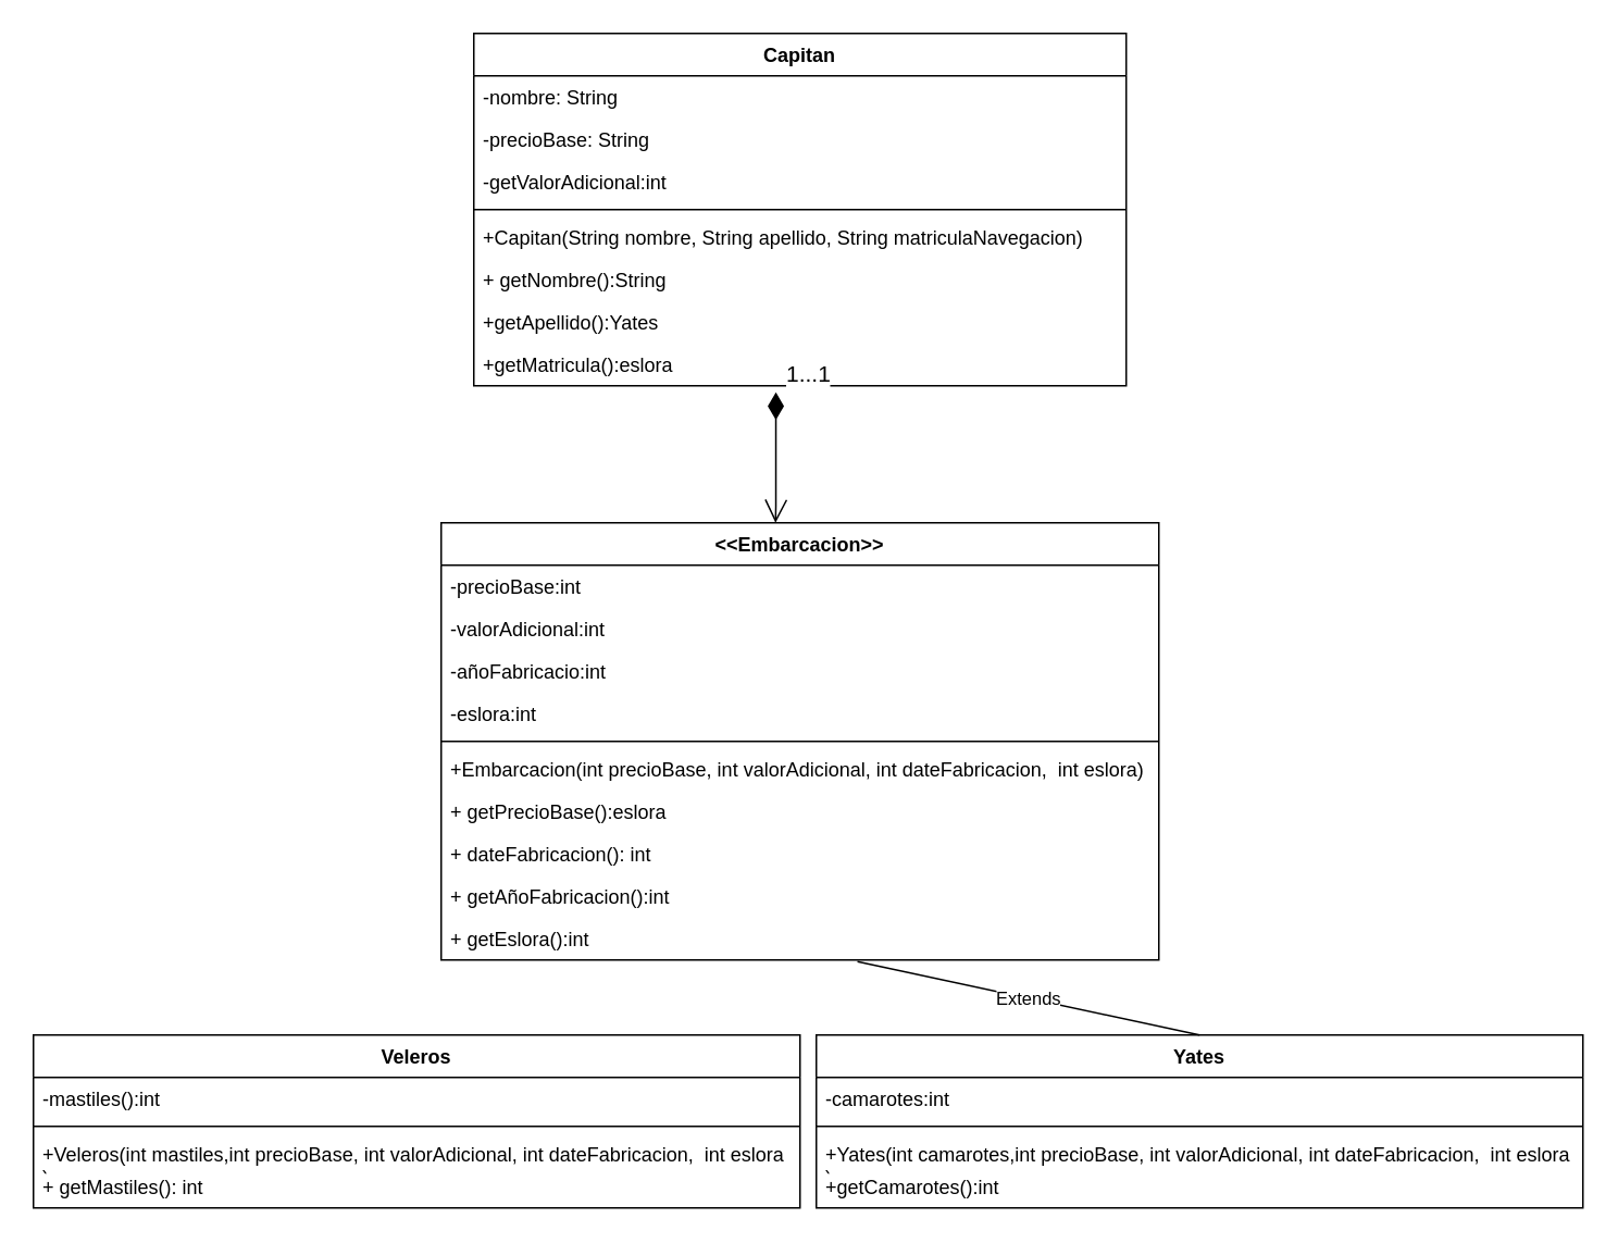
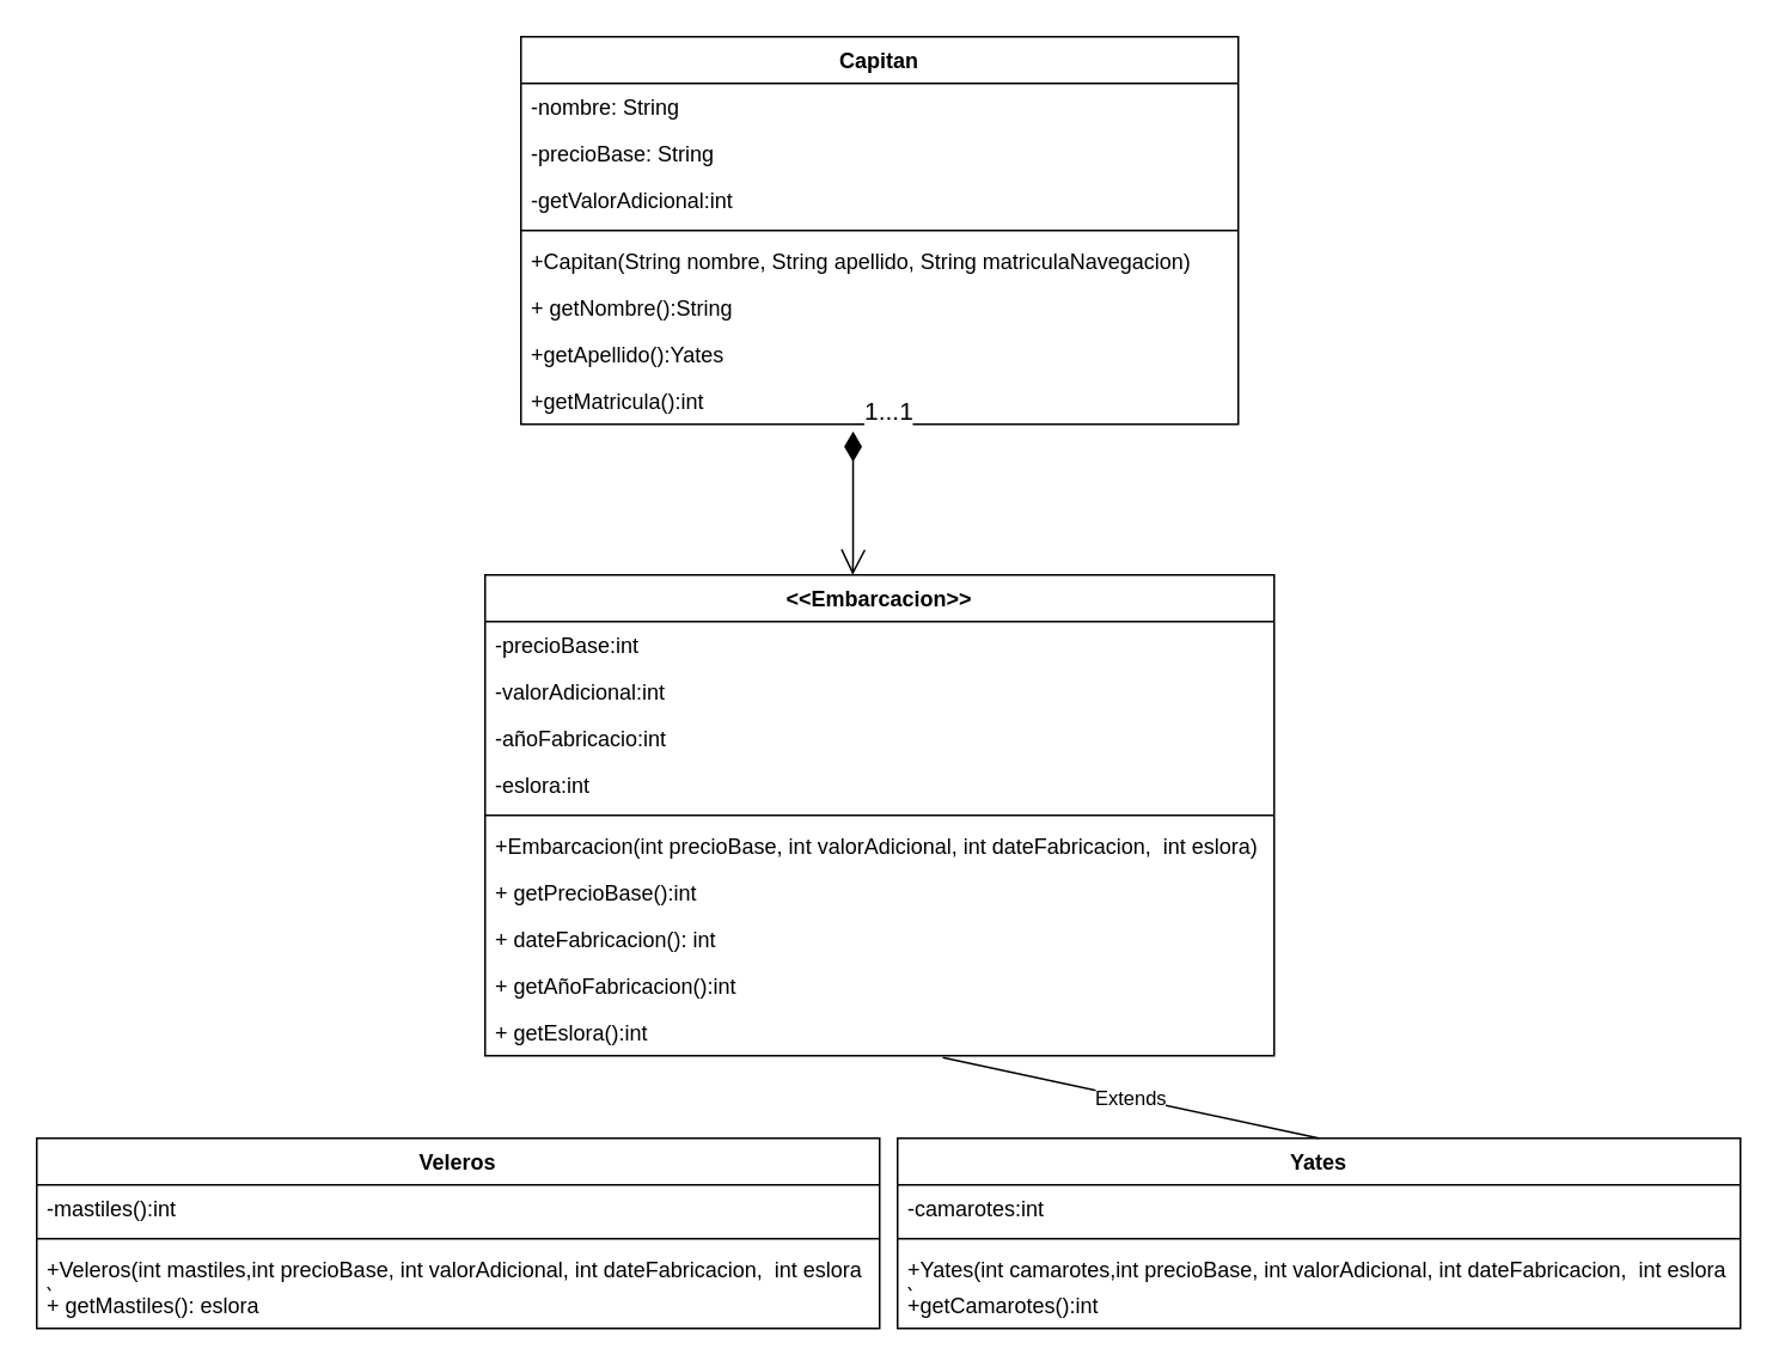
  <mxCell id="0" />
  <mxCell id="1" parent="0" />
  <mxCell id="2" value="&lt;&lt;Embarcacion&gt;&gt;" style="swimlane;fontStyle=1;align=center;verticalAlign=top;childLayout=stackLayout;horizontal=1;startSize=26;horizontalStack=0;resizeParent=1;resizeParentMax=0;resizeLast=0;collapsible=1;marginBottom=0;" vertex="1" parent="1"><mxGeometry x="270" y="320" width="440" height="268" as="geometry" /></mxCell>
  <mxCell id="3" value="-precioBase:int" style="text;strokeColor=none;fillColor=none;align=left;verticalAlign=top;spacingLeft=4;spacingRight=4;overflow=hidden;rotatable=0;points=[[0,0.5],[1,0.5]];portConstraint=eastwest;" vertex="1" parent="2"><mxGeometry y="26" width="440" height="26" as="geometry" /></mxCell>
  <mxCell id="4" value="-valorAdicional:int" style="text;strokeColor=none;fillColor=none;align=left;verticalAlign=top;spacingLeft=4;spacingRight=4;overflow=hidden;rotatable=0;points=[[0,0.5],[1,0.5]];portConstraint=eastwest;" vertex="1" parent="2"><mxGeometry y="52" width="440" height="26" as="geometry" /></mxCell>
  <mxCell id="5" value="-añoFabricacio:int" style="text;strokeColor=none;fillColor=none;align=left;verticalAlign=top;spacingLeft=4;spacingRight=4;overflow=hidden;rotatable=0;points=[[0,0.5],[1,0.5]];portConstraint=eastwest;" vertex="1" parent="2"><mxGeometry y="78" width="440" height="26" as="geometry" /></mxCell>
  <mxCell id="6" value="-eslora:int" style="text;strokeColor=none;fillColor=none;align=left;verticalAlign=top;spacingLeft=4;spacingRight=4;overflow=hidden;rotatable=0;points=[[0,0.5],[1,0.5]];portConstraint=eastwest;" vertex="1" parent="2"><mxGeometry y="104" width="440" height="26" as="geometry" /></mxCell>
  <mxCell id="7" value="" style="line;strokeWidth=1;fillColor=none;align=left;verticalAlign=middle;spacingTop=-1;spacingLeft=3;spacingRight=3;rotatable=0;labelPosition=right;points=[];portConstraint=eastwest;strokeColor=inherit;" vertex="1" parent="2"><mxGeometry y="130" width="440" height="8" as="geometry" /></mxCell>
  <mxCell id="8" value="+Embarcacion(int precioBase, int valorAdicional, int dateFabricacion,  int eslora)" style="text;strokeColor=none;fillColor=none;align=left;verticalAlign=top;spacingLeft=4;spacingRight=4;overflow=hidden;rotatable=0;points=[[0,0.5],[1,0.5]];portConstraint=eastwest;" vertex="1" parent="2"><mxGeometry y="138" width="440" height="26" as="geometry" /></mxCell>
- <mxCell id="9" value="+ getPrecioBase():eslora" style="text;strokeColor=none;fillColor=none;align=left;verticalAlign=top;spacingLeft=4;spacingRight=4;overflow=hidden;rotatable=0;points=[[0,0.5],[1,0.5]];portConstraint=eastwest;" vertex="1" parent="2"><mxGeometry y="164" width="440" height="26" as="geometry" /></mxCell>
+ <mxCell id="9" value="+ getPrecioBase():int" style="text;strokeColor=none;fillColor=none;align=left;verticalAlign=top;spacingLeft=4;spacingRight=4;overflow=hidden;rotatable=0;points=[[0,0.5],[1,0.5]];portConstraint=eastwest;" vertex="1" parent="2"><mxGeometry y="164" width="440" height="26" as="geometry" /></mxCell>
  <mxCell id="10" value="+ dateFabricacion(): int" style="text;strokeColor=none;fillColor=none;align=left;verticalAlign=top;spacingLeft=4;spacingRight=4;overflow=hidden;rotatable=0;points=[[0,0.5],[1,0.5]];portConstraint=eastwest;" vertex="1" parent="2"><mxGeometry y="190" width="440" height="26" as="geometry" /></mxCell>
  <mxCell id="11" value="+ getAñoFabricacion():int" style="text;strokeColor=none;fillColor=none;align=left;verticalAlign=top;spacingLeft=4;spacingRight=4;overflow=hidden;rotatable=0;points=[[0,0.5],[1,0.5]];portConstraint=eastwest;" vertex="1" parent="2"><mxGeometry y="216" width="440" height="26" as="geometry" /></mxCell>
  <mxCell id="12" value="+ getEslora():int" style="text;strokeColor=none;fillColor=none;align=left;verticalAlign=top;spacingLeft=4;spacingRight=4;overflow=hidden;rotatable=0;points=[[0,0.5],[1,0.5]];portConstraint=eastwest;" vertex="1" parent="2"><mxGeometry y="242" width="440" height="26" as="geometry" /></mxCell>
  <mxCell id="13" value="Capitan" style="swimlane;fontStyle=1;align=center;verticalAlign=top;childLayout=stackLayout;horizontal=1;startSize=26;horizontalStack=0;resizeParent=1;resizeParentMax=0;resizeLast=0;collapsible=1;marginBottom=0;" vertex="1" parent="1"><mxGeometry x="290" width="400" height="216" as="geometry" y="20" /></mxCell>
  <mxCell id="14" value="-nombre: String" style="text;strokeColor=none;fillColor=none;align=left;verticalAlign=top;spacingLeft=4;spacingRight=4;overflow=hidden;rotatable=0;points=[[0,0.5],[1,0.5]];portConstraint=eastwest;" vertex="1" parent="13"><mxGeometry y="26" width="400" height="26" as="geometry" /></mxCell>
  <mxCell id="15" value="-precioBase: String" style="text;strokeColor=none;fillColor=none;align=left;verticalAlign=top;spacingLeft=4;spacingRight=4;overflow=hidden;rotatable=0;points=[[0,0.5],[1,0.5]];portConstraint=eastwest;" vertex="1" parent="13"><mxGeometry y="52" width="400" height="26" as="geometry" /></mxCell>
  <mxCell id="16" value="-getValorAdicional:int" style="text;strokeColor=none;fillColor=none;align=left;verticalAlign=top;spacingLeft=4;spacingRight=4;overflow=hidden;rotatable=0;points=[[0,0.5],[1,0.5]];portConstraint=eastwest;" vertex="1" parent="13"><mxGeometry y="78" width="400" height="26" as="geometry" /></mxCell>
  <mxCell id="17" value="" style="line;strokeWidth=1;fillColor=none;align=left;verticalAlign=middle;spacingTop=-1;spacingLeft=3;spacingRight=3;rotatable=0;labelPosition=right;points=[];portConstraint=eastwest;strokeColor=inherit;" vertex="1" parent="13"><mxGeometry y="104" width="400" height="8" as="geometry" /></mxCell>
  <mxCell id="18" value="+Capitan(String nombre, String apellido, String matriculaNavegacion)" style="text;strokeColor=none;fillColor=none;align=left;verticalAlign=top;spacingLeft=4;spacingRight=4;overflow=hidden;rotatable=0;points=[[0,0.5],[1,0.5]];portConstraint=eastwest;" vertex="1" parent="13"><mxGeometry y="112" width="400" height="26" as="geometry" /></mxCell>
  <mxCell id="19" value="+ getNombre():String" style="text;strokeColor=none;fillColor=none;align=left;verticalAlign=top;spacingLeft=4;spacingRight=4;overflow=hidden;rotatable=0;points=[[0,0.5],[1,0.5]];portConstraint=eastwest;" vertex="1" parent="13"><mxGeometry y="138" width="400" height="26" as="geometry" /></mxCell>
  <mxCell id="20" value="+getApellido():Yates" style="text;strokeColor=none;fillColor=none;align=left;verticalAlign=top;spacingLeft=4;spacingRight=4;overflow=hidden;rotatable=0;points=[[0,0.5],[1,0.5]];portConstraint=eastwest;" vertex="1" parent="13"><mxGeometry y="164" width="400" height="26" as="geometry" /></mxCell>
- <mxCell id="21" value="+getMatricula():eslora" style="text;strokeColor=none;fillColor=none;align=left;verticalAlign=top;spacingLeft=4;spacingRight=4;overflow=hidden;rotatable=0;points=[[0,0.5],[1,0.5]];portConstraint=eastwest;" vertex="1" parent="13"><mxGeometry y="190" width="400" height="26" as="geometry" /></mxCell>
+ <mxCell id="21" value="+getMatricula():int" style="text;strokeColor=none;fillColor=none;align=left;verticalAlign=top;spacingLeft=4;spacingRight=4;overflow=hidden;rotatable=0;points=[[0,0.5],[1,0.5]];portConstraint=eastwest;" vertex="1" parent="13"><mxGeometry y="190" width="400" height="26" as="geometry" /></mxCell>
  <mxCell id="22" value="Veleros" style="swimlane;fontStyle=1;align=center;verticalAlign=top;childLayout=stackLayout;horizontal=1;startSize=26;horizontalStack=0;resizeParent=1;resizeParentMax=0;resizeLast=0;collapsible=1;marginBottom=0;" vertex="1" parent="1"><mxGeometry y="634" width="470" height="106" as="geometry" x="20" /></mxCell>
  <mxCell id="23" value="-mastiles():int" style="text;strokeColor=none;fillColor=none;align=left;verticalAlign=top;spacingLeft=4;spacingRight=4;overflow=hidden;rotatable=0;points=[[0,0.5],[1,0.5]];portConstraint=eastwest;" vertex="1" parent="22"><mxGeometry y="26" width="470" height="26" as="geometry" /></mxCell>
  <mxCell id="24" value="" style="line;strokeWidth=1;fillColor=none;align=left;verticalAlign=middle;spacingTop=-1;spacingLeft=3;spacingRight=3;rotatable=0;labelPosition=right;points=[];portConstraint=eastwest;strokeColor=inherit;" vertex="1" parent="22"><mxGeometry y="52" width="470" height="8" as="geometry" /></mxCell>
  <mxCell id="25" value="+Veleros(int mastiles,int precioBase, int valorAdicional, int dateFabricacion,  int eslora&#10;)" style="text;strokeColor=none;fillColor=none;align=left;verticalAlign=top;spacingLeft=4;spacingRight=4;overflow=hidden;rotatable=0;points=[[0,0.5],[1,0.5]];portConstraint=eastwest;" vertex="1" parent="22"><mxGeometry y="60" width="470" height="20" as="geometry" /></mxCell>
- <mxCell id="26" value="+ getMastiles(): int" style="text;strokeColor=none;fillColor=none;align=left;verticalAlign=top;spacingLeft=4;spacingRight=4;overflow=hidden;rotatable=0;points=[[0,0.5],[1,0.5]];portConstraint=eastwest;" vertex="1" parent="22"><mxGeometry y="80" width="470" height="26" as="geometry" /></mxCell>
+ <mxCell id="26" value="+ getMastiles(): eslora" style="text;strokeColor=none;fillColor=none;align=left;verticalAlign=top;spacingLeft=4;spacingRight=4;overflow=hidden;rotatable=0;points=[[0,0.5],[1,0.5]];portConstraint=eastwest;" vertex="1" parent="22"><mxGeometry y="80" width="470" height="26" as="geometry" /></mxCell>
  <mxCell id="27" value="Yates" style="swimlane;fontStyle=1;align=center;verticalAlign=top;childLayout=stackLayout;horizontal=1;startSize=26;horizontalStack=0;resizeParent=1;resizeParentMax=0;resizeLast=0;collapsible=1;marginBottom=0;" vertex="1" parent="1"><mxGeometry x="500" y="634" width="470" height="106" as="geometry" /></mxCell>
  <mxCell id="28" value="-camarotes:int" style="text;strokeColor=none;fillColor=none;align=left;verticalAlign=top;spacingLeft=4;spacingRight=4;overflow=hidden;rotatable=0;points=[[0,0.5],[1,0.5]];portConstraint=eastwest;" vertex="1" parent="27"><mxGeometry y="26" width="470" height="26" as="geometry" /></mxCell>
  <mxCell id="29" value="" style="line;strokeWidth=1;fillColor=none;align=left;verticalAlign=middle;spacingTop=-1;spacingLeft=3;spacingRight=3;rotatable=0;labelPosition=right;points=[];portConstraint=eastwest;strokeColor=inherit;" vertex="1" parent="27"><mxGeometry y="52" width="470" height="8" as="geometry" /></mxCell>
  <mxCell id="30" value="+Yates(int camarotes,int precioBase, int valorAdicional, int dateFabricacion,  int eslora&#10;)" style="text;strokeColor=none;fillColor=none;align=left;verticalAlign=top;spacingLeft=4;spacingRight=4;overflow=hidden;rotatable=0;points=[[0,0.5],[1,0.5]];portConstraint=eastwest;" vertex="1" parent="27"><mxGeometry y="60" width="470" height="20" as="geometry" /></mxCell>
  <mxCell id="31" value="+getCamarotes():int" style="text;strokeColor=none;fillColor=none;align=left;verticalAlign=top;spacingLeft=4;spacingRight=4;overflow=hidden;rotatable=0;points=[[0,0.5],[1,0.5]];portConstraint=eastwest;" vertex="1" parent="27"><mxGeometry y="80" width="470" height="26" as="geometry" /></mxCell>
  <mxCell id="32" value="Extends" style="endArrow=none;endSize=16;endFill=0;html=1;rounded=0;exitX=0.5;exitY=0;exitDx=0;exitDy=0;entryX=0.58;entryY=1.038;entryDx=0;entryDy=0;entryPerimeter=0;" edge="1" parent="1" source="27" target="12"><mxGeometry width="160" relative="1" as="geometry"><mxPoint x="640" y="610" as="sourcePoint" /><mxPoint x="800" y="610" as="targetPoint" /></mxGeometry></mxCell>
  <mxCell id="33" value="&lt;font style=&quot;font-size: 14px;&quot;&gt;1...1&lt;/font&gt;" style="endArrow=open;html=1;endSize=12;startArrow=diamondThin;startSize=14;startFill=1;edgeStyle=orthogonalEdgeStyle;align=left;verticalAlign=bottom;rounded=0;exitX=0.463;exitY=1.154;exitDx=0;exitDy=0;exitPerimeter=0;" edge="1" parent="1" source="21"><mxGeometry x="-1" y="5" relative="1" as="geometry"><mxPoint x="470" y="270" as="sourcePoint" /><mxPoint x="475" y="320" as="targetPoint" /><Array as="points"><mxPoint x="475" y="310" /><mxPoint x="475" y="310" /></Array><mxPoint as="offset" /></mxGeometry></mxCell>
